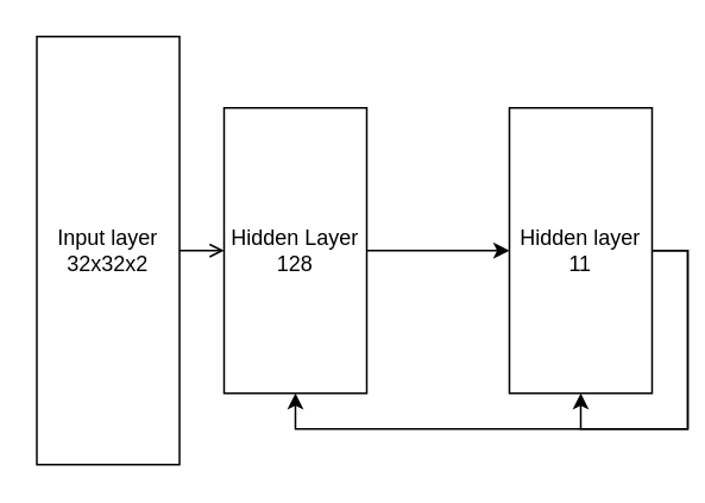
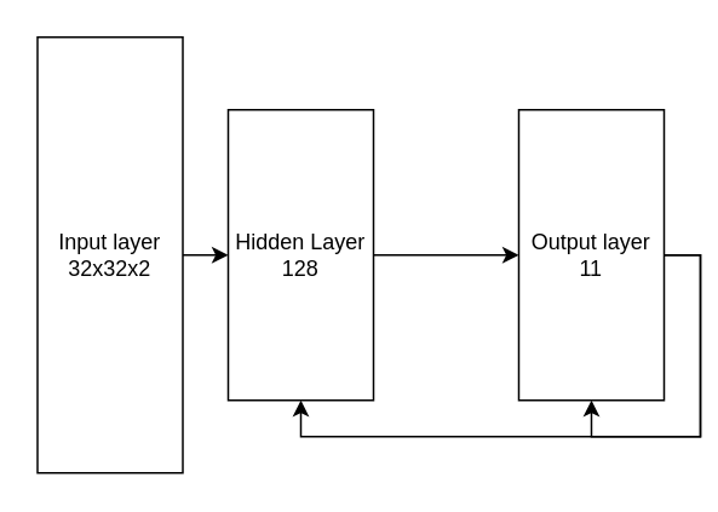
  <mxCell id="0" />
  <mxCell id="1" parent="0" />
- <mxCell id="2" style="edgeStyle=orthogonalEdgeStyle;rounded=0;orthogonalLoop=1;jettySize=auto;html=1;exitX=1;exitY=0.5;exitDx=0;exitDy=0;entryX=0;entryY=0.5;entryDx=0;entryDy=0;endArrow=open;" edge="1" parent="1" source="3" target="5"><mxGeometry relative="1" as="geometry" /></mxCell>
+ <mxCell id="2" style="edgeStyle=orthogonalEdgeStyle;rounded=0;orthogonalLoop=1;jettySize=auto;html=1;exitX=1;exitY=0.5;exitDx=0;exitDy=0;entryX=0;entryY=0.5;entryDx=0;entryDy=0;" edge="1" parent="1" source="3" target="5"><mxGeometry relative="1" as="geometry" /></mxCell>
  <mxCell id="3" value="&lt;div&gt;Input layer&lt;/div&gt;&lt;div&gt;32x32x2&lt;/div&gt;" style="rounded=0;whiteSpace=wrap;html=1;" vertex="1" parent="1"><mxGeometry x="20" y="20" width="80" height="240" as="geometry" /></mxCell>
  <mxCell id="4" style="edgeStyle=orthogonalEdgeStyle;rounded=0;orthogonalLoop=1;jettySize=auto;html=1;exitX=1;exitY=0.5;exitDx=0;exitDy=0;entryX=0;entryY=0.5;entryDx=0;entryDy=0;" edge="1" parent="1" source="5" target="7"><mxGeometry relative="1" as="geometry" /></mxCell>
  <mxCell id="5" value="&lt;div&gt;Hidden Layer&lt;/div&gt;&lt;div&gt;128&lt;/div&gt;" style="rounded=0;whiteSpace=wrap;html=1;" vertex="1" parent="1"><mxGeometry x="125" y="60" width="80" height="160" as="geometry" /></mxCell>
  <mxCell id="6" style="edgeStyle=orthogonalEdgeStyle;rounded=0;orthogonalLoop=1;jettySize=auto;html=1;exitX=1;exitY=0.5;exitDx=0;exitDy=0;entryX=0.5;entryY=1;entryDx=0;entryDy=0;" edge="1" parent="1" source="7" target="5"><mxGeometry relative="1" as="geometry" /></mxCell>
- <mxCell id="7" value="&lt;div&gt;Hidden layer&lt;/div&gt;&lt;div&gt;11&lt;/div&gt;" style="rounded=0;whiteSpace=wrap;html=1;" vertex="1" parent="1"><mxGeometry x="285" y="60" width="80" height="160" as="geometry" /></mxCell>
+ <mxCell id="7" value="&lt;div&gt;Output layer&lt;/div&gt;&lt;div&gt;11&lt;/div&gt;" style="rounded=0;whiteSpace=wrap;html=1;" vertex="1" parent="1"><mxGeometry x="285" y="60" width="80" height="160" as="geometry" /></mxCell>
  <mxCell id="8" style="edgeStyle=orthogonalEdgeStyle;rounded=0;orthogonalLoop=1;jettySize=auto;html=1;exitX=1;exitY=0.5;exitDx=0;exitDy=0;entryX=0.5;entryY=1;entryDx=0;entryDy=0;" edge="1" parent="1" source="7" target="7"><mxGeometry relative="1" as="geometry" /></mxCell>
